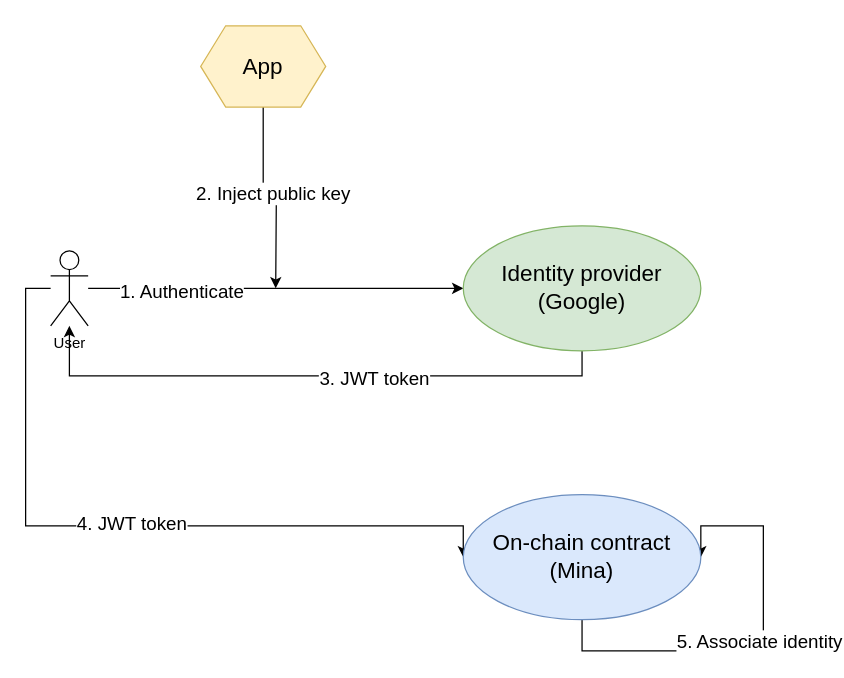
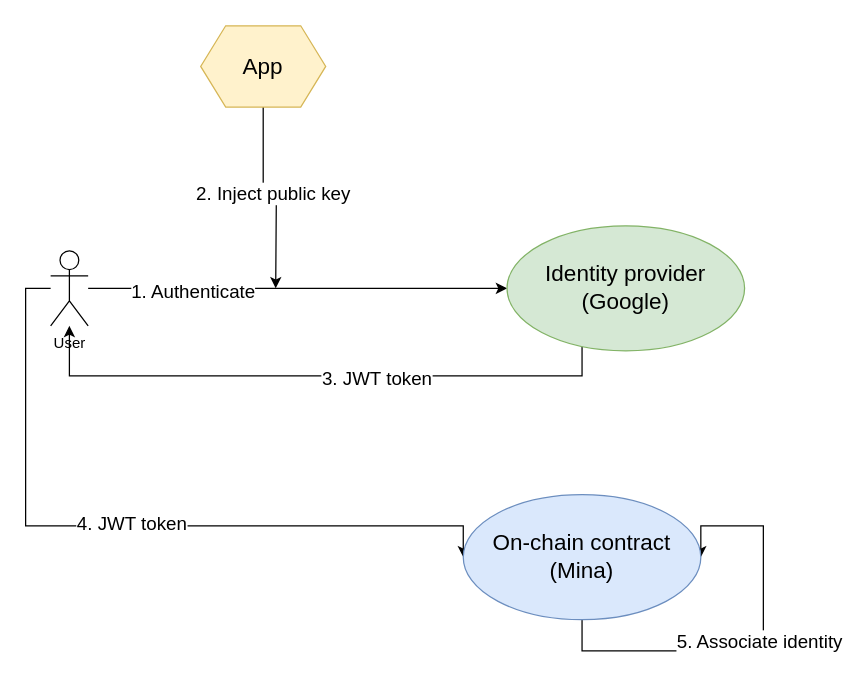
  <mxCell id="0" />
  <mxCell id="1" parent="0" />
  <mxCell id="2" style="edgeStyle=orthogonalEdgeStyle;rounded=0;orthogonalLoop=1;jettySize=auto;html=1;entryX=0;entryY=0.5;entryDx=0;entryDy=0;" edge="1" parent="1" source="6" target="9"><mxGeometry relative="1" as="geometry" /></mxCell>
  <mxCell id="3" value="&lt;font style=&quot;font-size: 15px;&quot;&gt;1. Authenticate&lt;/font&gt;" style="edgeLabel;html=1;align=center;verticalAlign=middle;resizable=0;points=[];" vertex="1" connectable="0" parent="2"><mxGeometry x="-0.507" y="-1" relative="1" as="geometry"><mxPoint as="offset" /></mxGeometry></mxCell>
  <mxCell id="4" style="edgeStyle=orthogonalEdgeStyle;rounded=0;orthogonalLoop=1;jettySize=auto;html=1;entryX=0;entryY=0.5;entryDx=0;entryDy=0;" edge="1" parent="1" source="6" target="15"><mxGeometry relative="1" as="geometry"><mxPoint x="-10" y="450" as="targetPoint" /><mxPoint x="20" y="230" as="sourcePoint" /><Array as="points"><mxPoint x="20" y="230" /><mxPoint x="20" y="420" /></Array></mxGeometry></mxCell>
  <mxCell id="5" value="&lt;font style=&quot;font-size: 15px;&quot;&gt;4. JWT token&lt;/font&gt;" style="edgeLabel;html=1;align=center;verticalAlign=middle;resizable=0;points=[];" vertex="1" connectable="0" parent="4"><mxGeometry x="0.004" y="3" relative="1" as="geometry"><mxPoint as="offset" /></mxGeometry></mxCell>
  <mxCell id="6" value="User" style="shape=umlActor;verticalLabelPosition=bottom;verticalAlign=top;html=1;outlineConnect=0;" vertex="1" parent="1"><mxGeometry x="40" y="200" width="30" height="60" as="geometry" /></mxCell>
  <mxCell id="7" style="edgeStyle=orthogonalEdgeStyle;rounded=0;orthogonalLoop=1;jettySize=auto;html=1;" edge="1" parent="1" source="9" target="6"><mxGeometry relative="1" as="geometry"><mxPoint x="320" y="320" as="targetPoint" /><Array as="points"><mxPoint x="465" y="300" /><mxPoint x="55" y="300" /></Array></mxGeometry></mxCell>
  <mxCell id="8" value="&lt;font style=&quot;font-size: 15px;&quot;&gt;3. JWT token&lt;/font&gt;" style="edgeLabel;html=1;align=center;verticalAlign=middle;resizable=0;points=[];" vertex="1" connectable="0" parent="7"><mxGeometry x="-0.204" y="1" relative="1" as="geometry"><mxPoint as="offset" /></mxGeometry></mxCell>
- <mxCell id="9" value="&lt;font style=&quot;font-size: 18px;&quot;&gt;Identity provider (Google)&lt;/font&gt;" style="ellipse;whiteSpace=wrap;html=1;fillColor=#d5e8d4;strokeColor=#82b366;" vertex="1" parent="1"><mxGeometry x="370" y="180" width="190" height="100" as="geometry" /></mxCell>
+ <mxCell id="9" value="&lt;font style=&quot;font-size: 18px;&quot;&gt;Identity provider (Google)&lt;/font&gt;" style="ellipse;whiteSpace=wrap;html=1;fillColor=#d5e8d4;strokeColor=#82b366;" vertex="1" parent="1"><mxGeometry x="405" y="180" width="190" height="100" as="geometry" /></mxCell>
  <mxCell id="10" style="edgeStyle=orthogonalEdgeStyle;rounded=0;orthogonalLoop=1;jettySize=auto;html=1;" edge="1" parent="1" source="12"><mxGeometry relative="1" as="geometry"><mxPoint x="220" y="230" as="targetPoint" /></mxGeometry></mxCell>
  <mxCell id="11" value="&lt;font style=&quot;font-size: 15px;&quot;&gt;2. Inject public key&lt;/font&gt;" style="edgeLabel;html=1;align=center;verticalAlign=middle;resizable=0;points=[];" vertex="1" connectable="0" parent="10"><mxGeometry x="0.034" y="4" relative="1" as="geometry"><mxPoint as="offset" /></mxGeometry></mxCell>
  <mxCell id="12" value="&lt;font style=&quot;font-size: 18px;&quot;&gt;App&lt;/font&gt;" style="shape=hexagon;perimeter=hexagonPerimeter2;whiteSpace=wrap;html=1;fixedSize=1;fillColor=#fff2cc;strokeColor=#d6b656;" vertex="1" parent="1"><mxGeometry x="160" y="20" width="100" height="65" as="geometry" /></mxCell>
  <mxCell id="13" style="edgeStyle=orthogonalEdgeStyle;rounded=0;orthogonalLoop=1;jettySize=auto;html=1;entryX=1;entryY=0.5;entryDx=0;entryDy=0;" edge="1" parent="1" source="15" target="15"><mxGeometry relative="1" as="geometry"><mxPoint x="590" y="430" as="targetPoint" /><Array as="points"><mxPoint x="465" y="520" /><mxPoint x="610" y="520" /><mxPoint x="610" y="420" /></Array></mxGeometry></mxCell>
  <mxCell id="14" value="&lt;font style=&quot;font-size: 15px;&quot;&gt;5. Associate identity&lt;/font&gt;" style="edgeLabel;html=1;align=center;verticalAlign=middle;resizable=0;points=[];" vertex="1" connectable="0" parent="13"><mxGeometry x="0.04" y="4" relative="1" as="geometry"><mxPoint as="offset" /></mxGeometry></mxCell>
  <mxCell id="15" value="&lt;font style=&quot;font-size: 18px;&quot;&gt;On-chain contract (Mina)&lt;/font&gt;" style="ellipse;whiteSpace=wrap;html=1;fillColor=#dae8fc;strokeColor=#6c8ebf;" vertex="1" parent="1"><mxGeometry x="370" y="395" width="190" height="100" as="geometry" /></mxCell>
